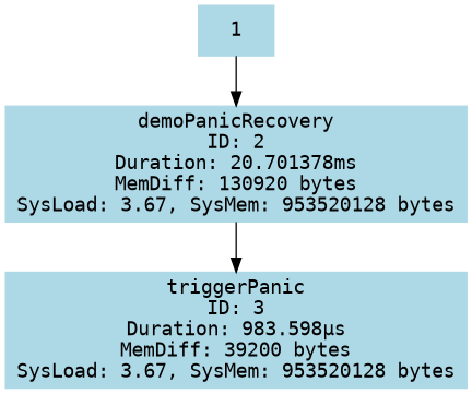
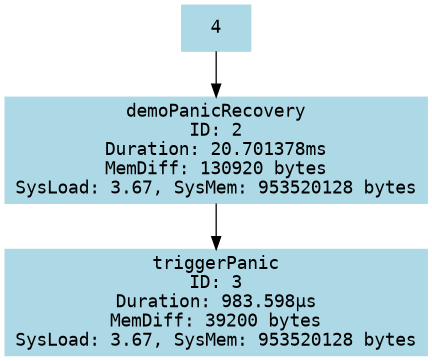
  digraph {
    fontname="DejaVu Sans Mono"
    node [color=lightblue shape=box style=filled fontname="DejaVu Sans Mono"]
    edge [fontname="DejaVu Sans Mono"]
    n1 [label="triggerPanic\nID: 3\nDuration: 983.598µs\nMemDiff: 39200 bytes\nSysLoad: 3.67, SysMem: 953520128 bytes"]
    n2 [label="demoPanicRecovery\nID: 2\nDuration: 20.701378ms\nMemDiff: 130920 bytes\nSysLoad: 3.67, SysMem: 953520128 bytes"]
-   1
+   1 [label=4]
    n2 -> n1
    1 -> n2
  }
